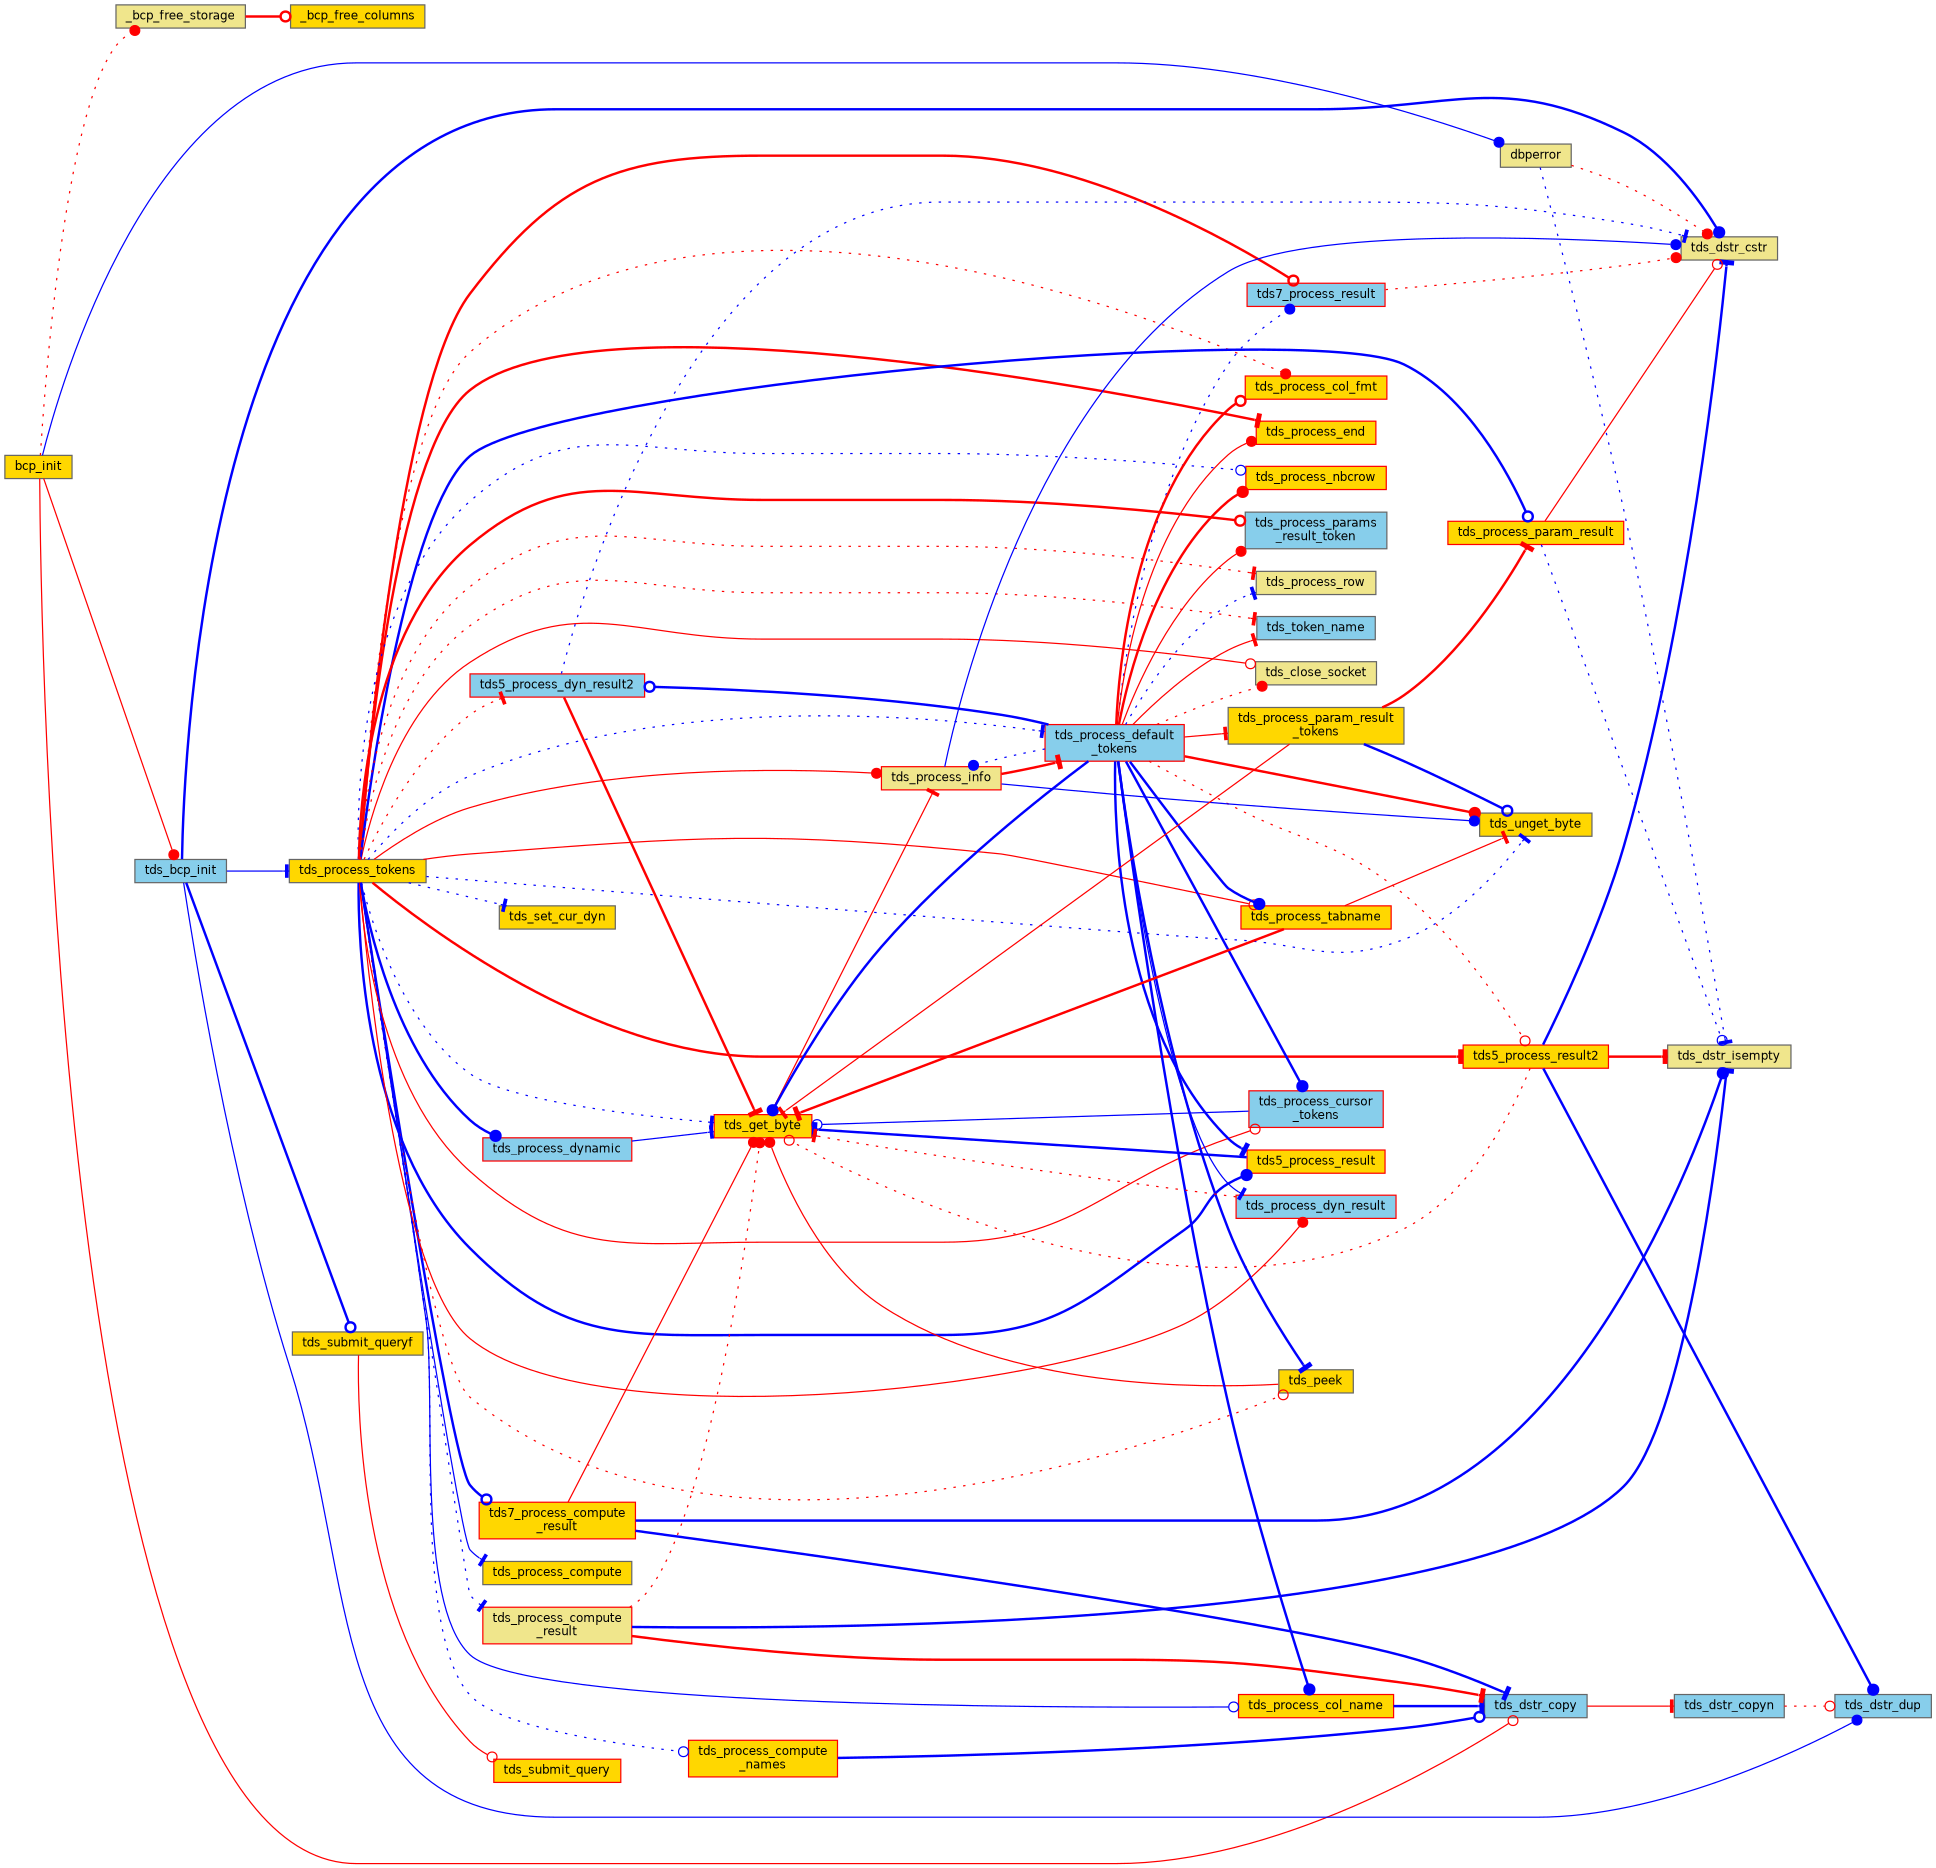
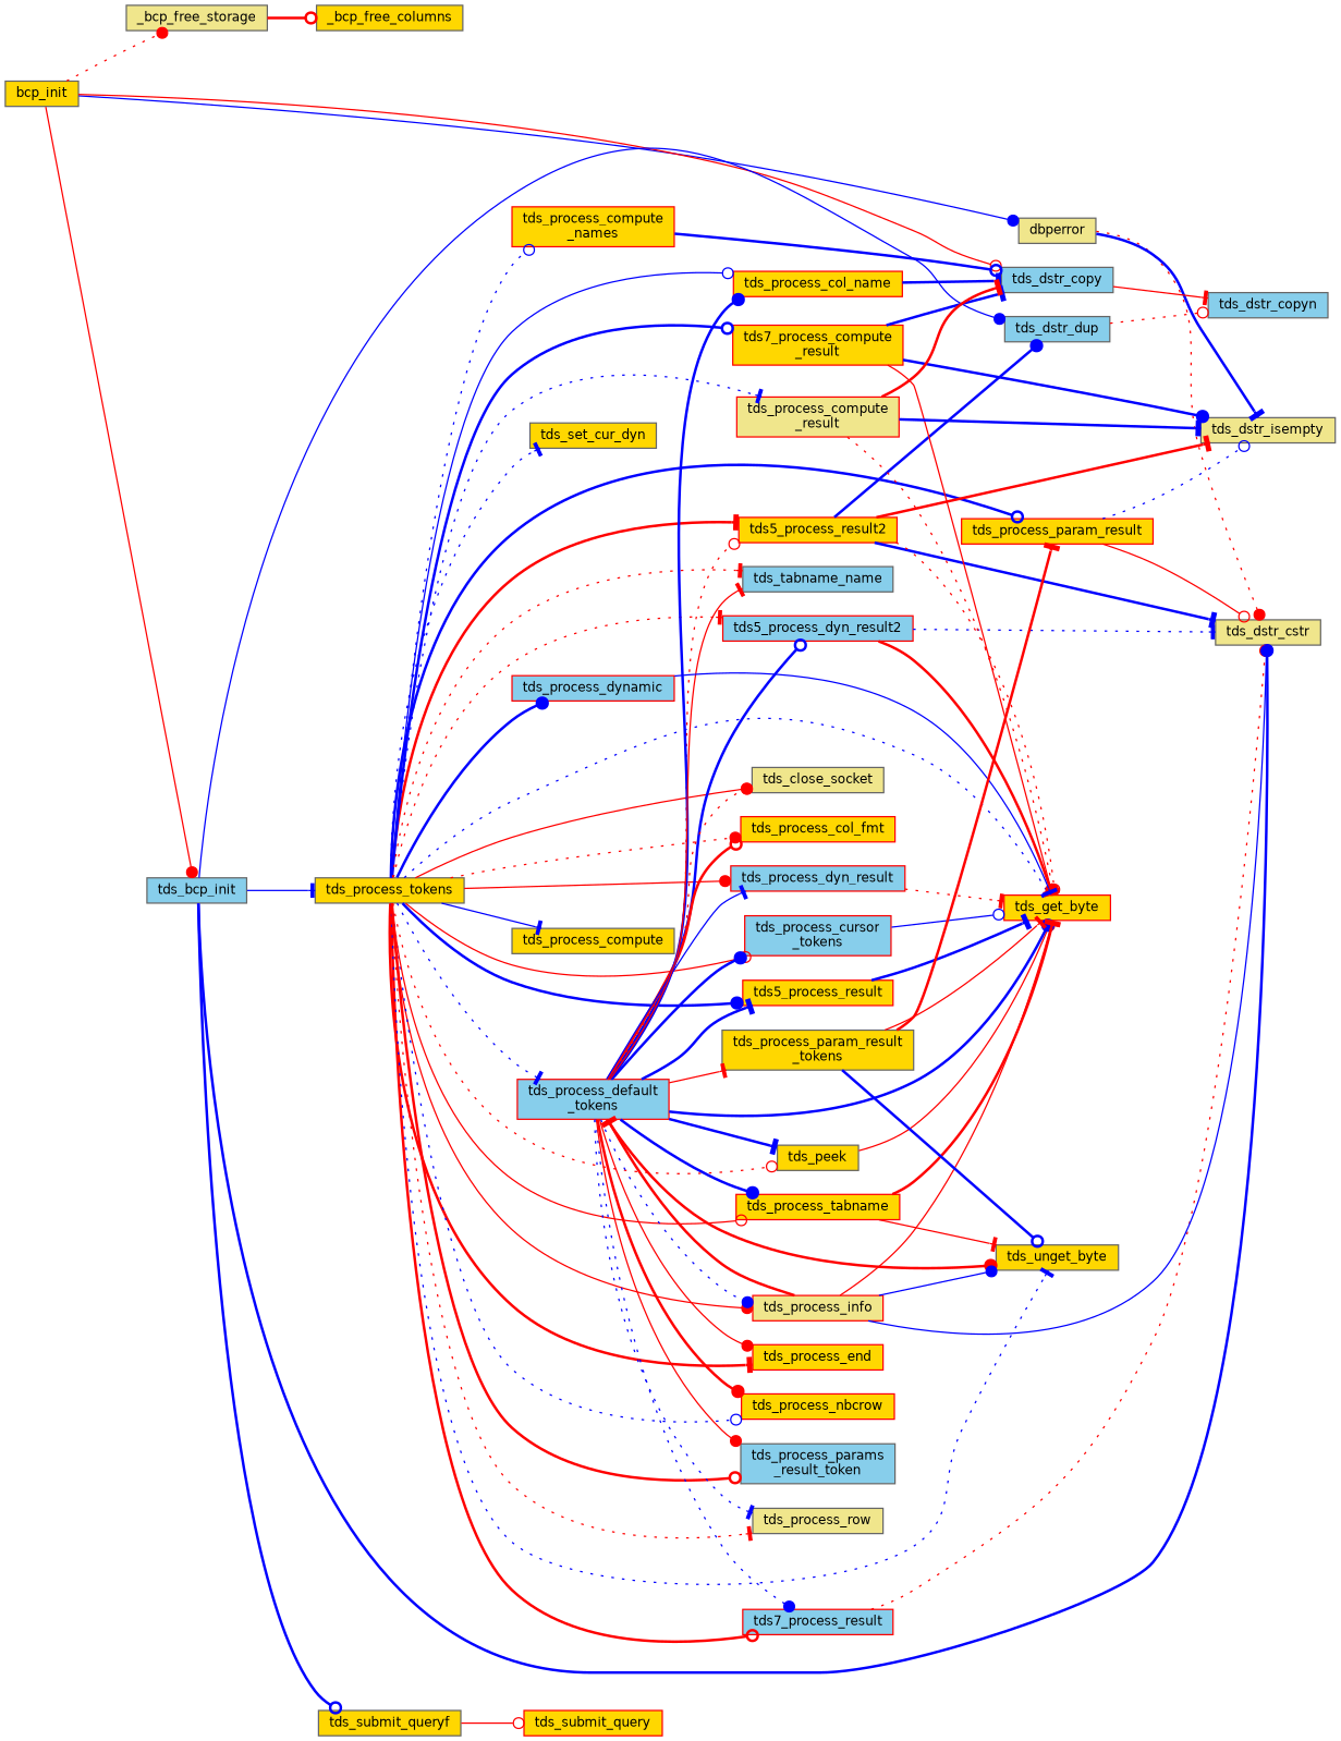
  digraph {
    rankdir=LR
    node [color=grey40 fillcolor=gold fontname=Helvetica fontsize=10 shape=box style=filled]
    edge [arrowhead=tee color=red fontname=Helvetica fontsize=10 labelfontname=Helvetica labelfontsize=10 style=bold]
    n1 [color=gray40 fontcolor=black height=0.2 label=bcp_init width=0.4]
    n2 [fillcolor=khaki height=0.2 label=_bcp_free_storage width=0.4]
    n3 [fillcolor=khaki height=0.2 label=dbperror width=0.4]
    n4 [fillcolor=skyblue height=0.2 label=tds_bcp_init width=0.4]
    n5 [fillcolor=skyblue height=0.2 label=tds_dstr_copy width=0.4]
    n6 [height=0.2 label=_bcp_free_columns width=0.4]
    n7 [fillcolor=khaki height=0.2 label=tds_dstr_cstr width=0.4]
    n8 [fillcolor=khaki height=0.2 label=tds_dstr_isempty width=0.4]
    n9 [fillcolor=skyblue height=0.2 label=tds_dstr_dup width=0.4]
    n10 [height=0.2 label=tds_process_tokens width=0.4]
    n11 [height=0.2 label=tds_submit_queryf width=0.4]
    n12 [fillcolor=skyblue height=0.2 label=tds_dstr_copyn width=0.4]
    n13 [color=red fillcolor=skyblue height=0.2 label=tds5_process_dyn_result2 width=0.4]
    n14 [color=red height=0.2 label=tds_get_byte width=0.4]
    n15 [color=red height=0.2 label=tds5_process_result width=0.4]
    n16 [color=red height=0.2 label=tds5_process_result2 width=0.4]
    n17 [color=red height=0.2 label="tds7_process_compute\l_result" width=0.4]
    n18 [color=red fillcolor=skyblue height=0.2 label=tds7_process_result width=0.4]
    n19 [fillcolor=khaki height=0.2 label=tds_close_socket width=0.4]
    n20 [height=0.2 label=tds_peek width=0.4]
    n21 [color=red height=0.2 label=tds_process_col_fmt width=0.4]
    n22 [color=red height=0.2 label=tds_process_col_name width=0.4]
    n23 [height=0.2 label=tds_process_compute width=0.4]
    n24 [color=red height=0.2 label="tds_process_compute\l_names" width=0.4]
    n25 [color=red fillcolor=khaki height=0.2 label="tds_process_compute\l_result" width=0.4]
    n26 [color=red fillcolor=skyblue height=0.2 label="tds_process_cursor\l_tokens" width=0.4]
    n27 [color=red fillcolor=skyblue height=0.2 label="tds_process_default\l_tokens" width=0.4]
    n28 [color=red fillcolor=skyblue height=0.2 label=tds_process_dyn_result width=0.4]
    n29 [color=red height=0.2 label=tds_process_end width=0.4]
    n30 [color=red fillcolor=khaki height=0.2 label=tds_process_info width=0.4]
    n31 [height=0.2 label=tds_unget_byte width=0.4]
    n32 [color=red height=0.2 label=tds_process_nbcrow width=0.4]
    n33 [color=red height=0.2 label=tds_process_param_result width=0.4]
    n34 [fillcolor=skyblue height=0.2 label="tds_process_params\l_result_token" width=0.4]
    n35 [fillcolor=khaki height=0.2 label=tds_process_row width=0.4]
    n36 [color=red height=0.2 label=tds_process_tabname width=0.4]
-   n37 [fillcolor=skyblue height=0.2 label=tds_token_name width=0.4]
+   n37 [fillcolor=skyblue height=0.2 label=tds_tabname_name width=0.4]
    n38 [color=red fillcolor=skyblue height=0.2 label=tds_process_dynamic width=0.4]
    n39 [height=0.2 label=tds_set_cur_dyn width=0.4]
    n40 [color=red height=0.2 label=tds_submit_query width=0.4]
    n41 [height=0.2 label="tds_process_param_result\l_tokens" width=0.4]
    n1 -> n2 [arrowhead=dot style=dotted]
    n1 -> n3 [arrowhead=dot color=blue style=solid]
    n1 -> n4 [arrowhead=dot style=solid]
    n1 -> n5 [arrowhead=odot style=solid]
    n2 -> n6 [arrowhead=odot]
    n3 -> n7 [arrowhead=dot style=dotted]
-   n3 -> n8 [color=blue style=dotted]
+   n3 -> n8 [color=blue]
    n4 -> n7 [arrowhead=dot color=blue]
    n4 -> n9 [arrowhead=dot color=blue style=solid]
    n4 -> n10 [color=blue style=solid]
    n4 -> n11 [arrowhead=odot color=blue]
    n5 -> n12 [style=solid]
-   n12 -> n9 [arrowhead=odot style=dotted]
+   n9 -> n12 [arrowhead=odot style=dotted]
    n10 -> n13 [style=dotted]
    n10 -> n14 [color=blue style=dotted]
    n10 -> n15 [arrowhead=dot color=blue]
    n10 -> n16
    n10 -> n17 [arrowhead=odot color=blue]
    n10 -> n18 [arrowhead=odot]
    n10 -> n19 [arrowhead=odot style=solid]
    n10 -> n20 [arrowhead=odot style=dotted]
    n10 -> n21 [arrowhead=dot style=dotted]
    n10 -> n22 [arrowhead=odot color=blue style=solid]
    n10 -> n23 [color=blue style=solid]
    n10 -> n24 [arrowhead=odot color=blue style=dotted]
    n10 -> n25 [color=blue style=dotted]
    n10 -> n26 [arrowhead=odot style=solid]
    n10 -> n27 [color=blue style=dotted]
    n10 -> n28 [arrowhead=dot style=solid]
    n10 -> n29
    n10 -> n30 [arrowhead=dot style=solid]
    n10 -> n31 [color=blue style=dotted]
    n10 -> n32 [arrowhead=odot color=blue style=dotted]
    n10 -> n33 [arrowhead=odot color=blue]
    n10 -> n34 [arrowhead=odot]
    n10 -> n35 [style=dotted]
    n10 -> n36 [arrowhead=odot style=solid]
    n10 -> n37 [style=dotted]
    n10 -> n38 [arrowhead=dot color=blue]
    n10 -> n39 [color=blue style=dotted]
    n11 -> n40 [arrowhead=odot style=solid]
    n13 -> n7 [color=blue style=dotted]
    n13 -> n14
    n15 -> n14 [color=blue]
    n16 -> n7 [color=blue]
    n16 -> n8
    n16 -> n9 [arrowhead=dot color=blue]
    n16 -> n14 [arrowhead=odot style=dotted]
    n17 -> n5 [color=blue]
    n17 -> n8 [arrowhead=dot color=blue]
    n17 -> n14 [arrowhead=dot style=solid]
    n18 -> n7 [arrowhead=dot style=dotted]
    n20 -> n14 [arrowhead=dot style=solid]
    n22 -> n5 [color=blue]
    n24 -> n5 [arrowhead=odot color=blue]
    n25 -> n5
    n25 -> n8 [color=blue]
    n25 -> n14 [arrowhead=dot style=dotted]
    n26 -> n14 [arrowhead=odot color=blue style=solid]
    n27 -> n13 [arrowhead=odot color=blue]
    n27 -> n14 [arrowhead=dot color=blue]
    n27 -> n15 [color=blue]
    n27 -> n16 [arrowhead=odot style=dotted]
    n27 -> n18 [arrowhead=dot color=blue style=dotted]
    n27 -> n19 [arrowhead=dot style=dotted]
    n27 -> n20 [color=blue]
    n27 -> n21 [arrowhead=odot]
    n27 -> n22 [arrowhead=dot color=blue]
    n27 -> n26 [arrowhead=dot color=blue]
    n27 -> n28 [color=blue style=solid]
    n27 -> n29 [arrowhead=dot style=solid]
    n27 -> n30 [arrowhead=dot color=blue style=dotted]
    n27 -> n31 [arrowhead=dot]
    n27 -> n32 [arrowhead=dot]
    n27 -> n34 [arrowhead=dot style=solid]
    n27 -> n35 [color=blue style=dotted]
    n27 -> n36 [arrowhead=dot color=blue]
    n27 -> n37 [style=solid]
    n27 -> n41 [style=solid]
    n28 -> n14 [style=dotted]
    n30 -> n7 [arrowhead=dot color=blue style=solid]
-   n14 -> n30 [style=solid]
+   n30 -> n14 [style=solid]
    n30 -> n27
    n30 -> n31 [arrowhead=dot color=blue style=solid]
    n33 -> n7 [arrowhead=odot style=solid]
    n33 -> n8 [arrowhead=odot color=blue style=dotted]
    n36 -> n14
    n36 -> n31 [style=solid]
    n38 -> n14 [color=blue style=solid]
    n41 -> n14 [style=solid]
    n41 -> n31 [arrowhead=odot color=blue]
    n41 -> n33
  }
